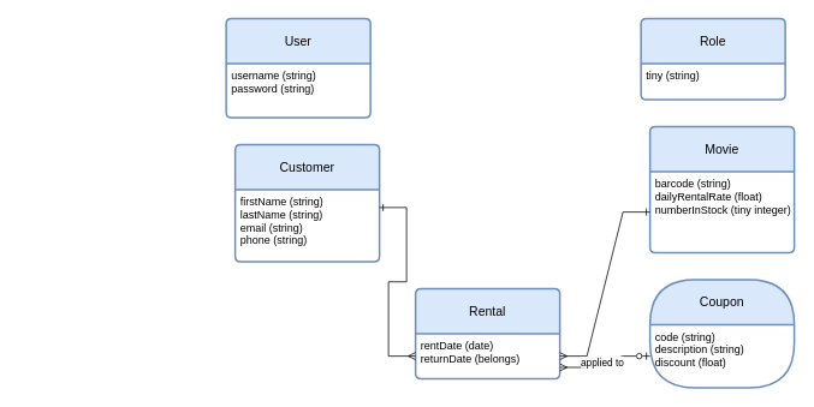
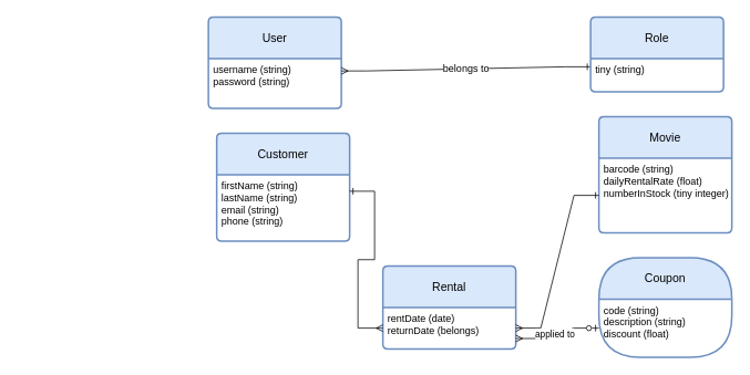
  <mxCell id="0" />
  <mxCell id="1" parent="0" />
  <mxCell id="2" value="Movie" style="swimlane;childLayout=stackLayout;horizontal=1;startSize=50;horizontalStack=0;rounded=1;fontSize=14;fontStyle=0;strokeWidth=2;resizeParent=0;resizeLast=1;shadow=0;dashed=0;align=center;arcSize=4;whiteSpace=wrap;html=1;fillColor=#dae8fc;strokeColor=#6c8ebf;" vertex="1" parent="1"><mxGeometry x="720" y="140" width="160" height="140" as="geometry" /></mxCell>
  <mxCell id="3" value="barcode (string)&lt;br&gt;dailyRentalRate (float)&lt;br&gt;numberInStock (tiny integer)" style="align=left;strokeColor=none;fillColor=none;spacingLeft=4;fontSize=12;verticalAlign=top;resizable=0;rotatable=0;part=1;html=1;" vertex="1" parent="2"><mxGeometry y="50" width="160" height="90" as="geometry" /></mxCell>
  <mxCell id="4" value="User" style="swimlane;childLayout=stackLayout;horizontal=1;startSize=50;horizontalStack=0;rounded=1;fontSize=14;fontStyle=0;strokeWidth=2;resizeParent=0;resizeLast=1;shadow=0;dashed=0;align=center;arcSize=4;whiteSpace=wrap;html=1;fillColor=#dae8fc;strokeColor=#6c8ebf;" vertex="1" parent="1"><mxGeometry x="250" y="20" width="160" height="110" as="geometry" /></mxCell>
  <mxCell id="5" value="username (string)&lt;br&gt;password (string)" style="align=left;strokeColor=none;fillColor=none;spacingLeft=4;fontSize=12;verticalAlign=top;resizable=0;rotatable=0;part=1;html=1;" vertex="1" parent="4"><mxGeometry y="50" width="160" height="60" as="geometry" /></mxCell>
  <mxCell id="6" value="Rental" style="swimlane;childLayout=stackLayout;horizontal=1;startSize=50;horizontalStack=0;rounded=1;fontSize=14;fontStyle=0;strokeWidth=2;resizeParent=0;resizeLast=1;shadow=0;dashed=0;align=center;arcSize=4;whiteSpace=wrap;html=1;fillColor=#dae8fc;strokeColor=#6c8ebf;" vertex="1" parent="1"><mxGeometry x="460" y="320" width="160" height="100" as="geometry" /></mxCell>
  <mxCell id="7" value="rentDate (date)&lt;br&gt;returnDate (belongs)" style="align=left;strokeColor=none;fillColor=none;spacingLeft=4;fontSize=12;verticalAlign=top;resizable=0;rotatable=0;part=1;html=1;" vertex="1" parent="6"><mxGeometry y="50" width="160" height="50" as="geometry" /></mxCell>
+ <mxCell id="8" value="belongs to" style="edgeStyle=entityRelationEdgeStyle;fontSize=12;html=1;endArrow=ERmany;startArrow=ERone;rounded=0;exitX=0;exitY=0.25;exitDx=0;exitDy=0;entryX=1;entryY=0.25;entryDx=0;entryDy=0;endFill=0;startFill=0;" edge="1" parent="1" source="18" target="5"><mxGeometry width="100" height="100" relative="1" as="geometry"><mxPoint x="770.96" y="190" as="sourcePoint" /><mxPoint x="230" y="233.72" as="targetPoint" /><Array as="points"><mxPoint x="400" y="238.72" /><mxPoint x="20" y="408.72" /><mxPoint x="30" y="388.72" /></Array></mxGeometry></mxCell>
  <mxCell id="9" value="Customer" style="swimlane;childLayout=stackLayout;horizontal=1;startSize=50;horizontalStack=0;rounded=1;fontSize=14;fontStyle=0;strokeWidth=2;resizeParent=0;resizeLast=1;shadow=0;dashed=0;align=center;arcSize=4;whiteSpace=wrap;html=1;fillColor=#dae8fc;strokeColor=#6c8ebf;" vertex="1" parent="1"><mxGeometry x="260" y="160" width="160" height="130" as="geometry" /></mxCell>
  <mxCell id="10" value="firstName (string)&lt;br style=&quot;border-color: var(--border-color);&quot;&gt;lastName (string)&lt;br style=&quot;border-color: var(--border-color);&quot;&gt;email (string)&lt;br style=&quot;border-color: var(--border-color);&quot;&gt;phone (string)" style="align=left;strokeColor=none;fillColor=none;spacingLeft=4;fontSize=12;verticalAlign=top;resizable=0;rotatable=0;part=1;html=1;" vertex="1" parent="9"><mxGeometry y="50" width="160" height="80" as="geometry" /></mxCell>
  <mxCell id="11" value="Coupon" style="swimlane;childLayout=stackLayout;horizontal=1;startSize=50;horizontalStack=0;rounded=1;fontSize=14;fontStyle=0;strokeWidth=2;resizeParent=0;resizeLast=1;shadow=0;dashed=0;align=center;arcSize=50;whiteSpace=wrap;html=1;fillColor=#dae8fc;strokeColor=#6c8ebf;" vertex="1" parent="1"><mxGeometry x="720" y="310" width="160" height="120" as="geometry" /></mxCell>
  <mxCell id="12" value="code (string)&lt;br&gt;description (string)&lt;br&gt;discount (float)" style="align=left;strokeColor=none;fillColor=none;spacingLeft=4;fontSize=12;verticalAlign=top;resizable=0;rotatable=0;part=1;html=1;" vertex="1" parent="11"><mxGeometry y="50" width="160" height="70" as="geometry" /></mxCell>
  <mxCell id="13" value="" style="edgeStyle=entityRelationEdgeStyle;fontSize=12;html=1;endArrow=ERone;startArrow=ERmany;rounded=0;entryX=0;entryY=0.5;entryDx=0;entryDy=0;endFill=0;" edge="1" parent="1" source="7" target="3"><mxGeometry width="100" height="100" relative="1" as="geometry"><mxPoint x="580" y="370" as="sourcePoint" /><mxPoint x="680" y="270" as="targetPoint" /><Array as="points"><mxPoint x="710" y="370" /></Array></mxGeometry></mxCell>
  <mxCell id="14" value="" style="edgeStyle=entityRelationEdgeStyle;fontSize=12;html=1;endArrow=ERmany;startArrow=ERone;rounded=0;exitX=1;exitY=0.25;exitDx=0;exitDy=0;entryX=0;entryY=0.5;entryDx=0;entryDy=0;startFill=0;" edge="1" parent="1" source="10" target="7"><mxGeometry width="100" height="100" relative="1" as="geometry"><mxPoint x="440" y="310" as="sourcePoint" /><mxPoint x="540" y="210" as="targetPoint" /></mxGeometry></mxCell>
  <mxCell id="15" value="" style="edgeStyle=entityRelationEdgeStyle;fontSize=12;html=1;endArrow=ERzeroToOne;startArrow=ERmany;rounded=0;entryX=0;entryY=0.5;entryDx=0;entryDy=0;exitX=1;exitY=0.75;exitDx=0;exitDy=0;endFill=0;" edge="1" parent="1" source="7" target="12"><mxGeometry width="100" height="100" relative="1" as="geometry"><mxPoint x="690" y="530" as="sourcePoint" /><mxPoint x="790" y="430" as="targetPoint" /></mxGeometry></mxCell>
  <mxCell id="16" value="applied to" style="edgeLabel;html=1;align=center;verticalAlign=middle;resizable=0;points=[];" vertex="1" connectable="0" parent="15"><mxGeometry x="-0.057" y="1" relative="1" as="geometry"><mxPoint as="offset" /></mxGeometry></mxCell>
  <mxCell id="17" value="Role" style="swimlane;childLayout=stackLayout;horizontal=1;startSize=50;horizontalStack=0;rounded=1;fontSize=14;fontStyle=0;strokeWidth=2;resizeParent=0;resizeLast=1;shadow=0;dashed=0;align=center;arcSize=4;whiteSpace=wrap;html=1;fillColor=#dae8fc;strokeColor=#6c8ebf;" vertex="1" parent="1"><mxGeometry x="710" y="20" width="160" height="90" as="geometry" /></mxCell>
  <mxCell id="18" value="tiny (string)" style="align=left;strokeColor=none;fillColor=none;spacingLeft=4;fontSize=12;verticalAlign=top;resizable=0;rotatable=0;part=1;html=1;" vertex="1" parent="17"><mxGeometry y="50" width="160" height="40" as="geometry" /></mxCell>
